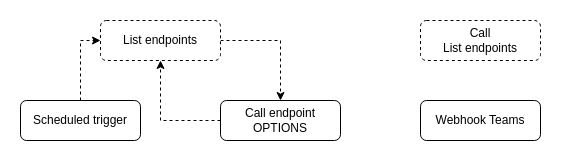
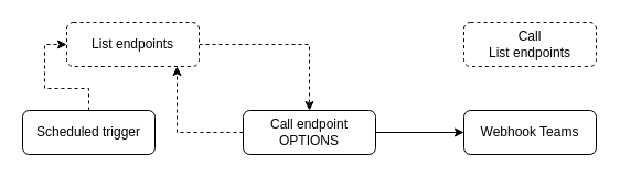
  <mxCell id="0" />
  <mxCell id="1" parent="0" />
  <mxCell id="2" style="edgeStyle=orthogonalEdgeStyle;rounded=0;orthogonalLoop=1;jettySize=auto;html=1;entryX=0;entryY=0.5;entryDx=0;entryDy=0;dashed=1;" edge="1" parent="1" source="3" target="5"><mxGeometry relative="1" as="geometry" /></mxCell>
  <mxCell id="3" value="Scheduled trigger" style="rounded=1;whiteSpace=wrap;html=1;" vertex="1" parent="1"><mxGeometry x="20" y="100" width="120" height="40" as="geometry" /></mxCell>
  <mxCell id="4" style="edgeStyle=orthogonalEdgeStyle;rounded=0;orthogonalLoop=1;jettySize=auto;html=1;dashed=1;" edge="1" parent="1" source="5" target="8"><mxGeometry relative="1" as="geometry"><Array as="points"><mxPoint x="280" y="40" /></Array></mxGeometry></mxCell>
- <mxCell id="5" value="List endpoints" style="rounded=1;whiteSpace=wrap;html=1;dashed=1;" vertex="1" parent="1"><mxGeometry x="100" y="20" width="120" height="40" as="geometry" /></mxCell>
+ <mxCell id="5" value="List endpoints" style="rounded=1;whiteSpace=wrap;html=1;dashed=1;" vertex="1" parent="1"><mxGeometry x="60" y="20" width="120" height="40" as="geometry" /></mxCell>
+ <mxCell id="6" style="edgeStyle=orthogonalEdgeStyle;rounded=0;orthogonalLoop=1;jettySize=auto;html=1;" edge="1" parent="1" source="8" target="9"><mxGeometry relative="1" as="geometry" /></mxCell>
  <mxCell id="7" style="edgeStyle=orthogonalEdgeStyle;rounded=0;orthogonalLoop=1;jettySize=auto;html=1;dashed=1;" edge="1" parent="1" source="8" target="5"><mxGeometry relative="1" as="geometry"><Array as="points"><mxPoint x="160" y="120" /></Array></mxGeometry></mxCell>
  <mxCell id="8" value="Call endpoint OPTIONS" style="rounded=1;whiteSpace=wrap;html=1;" vertex="1" parent="1"><mxGeometry x="220" y="100" width="120" height="40" as="geometry" /></mxCell>
  <mxCell id="9" value="Webhook Teams" style="rounded=1;whiteSpace=wrap;html=1;" vertex="1" parent="1"><mxGeometry x="420" y="100" width="120" height="40" as="geometry" /></mxCell>
  <mxCell id="10" value="Call &lt;br&gt;List endpoints" style="rounded=1;whiteSpace=wrap;html=1;dashed=1;" vertex="1" parent="1"><mxGeometry x="420" y="20" width="120" height="40" as="geometry" /></mxCell>
